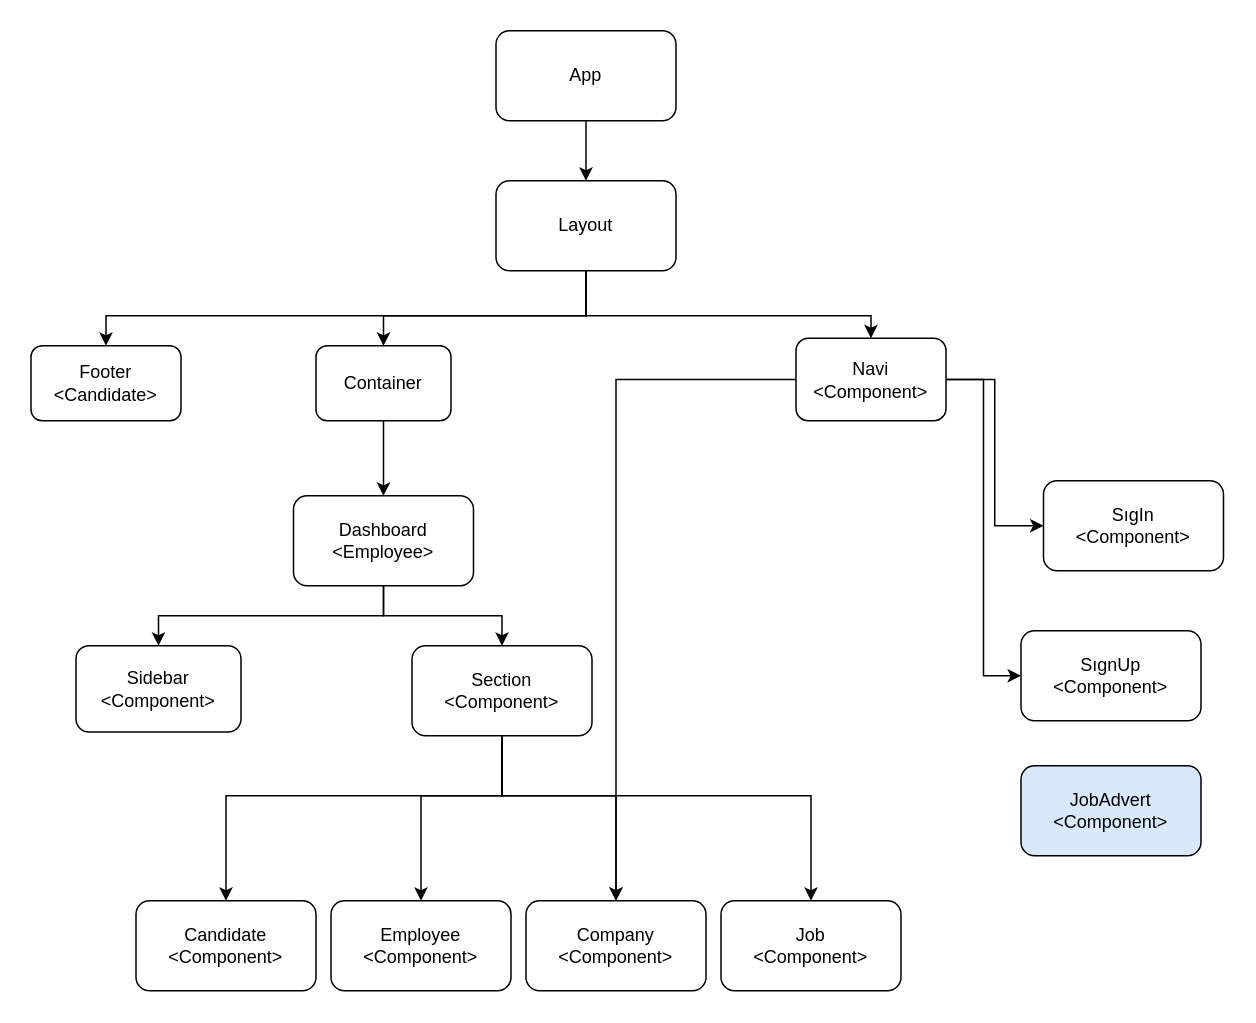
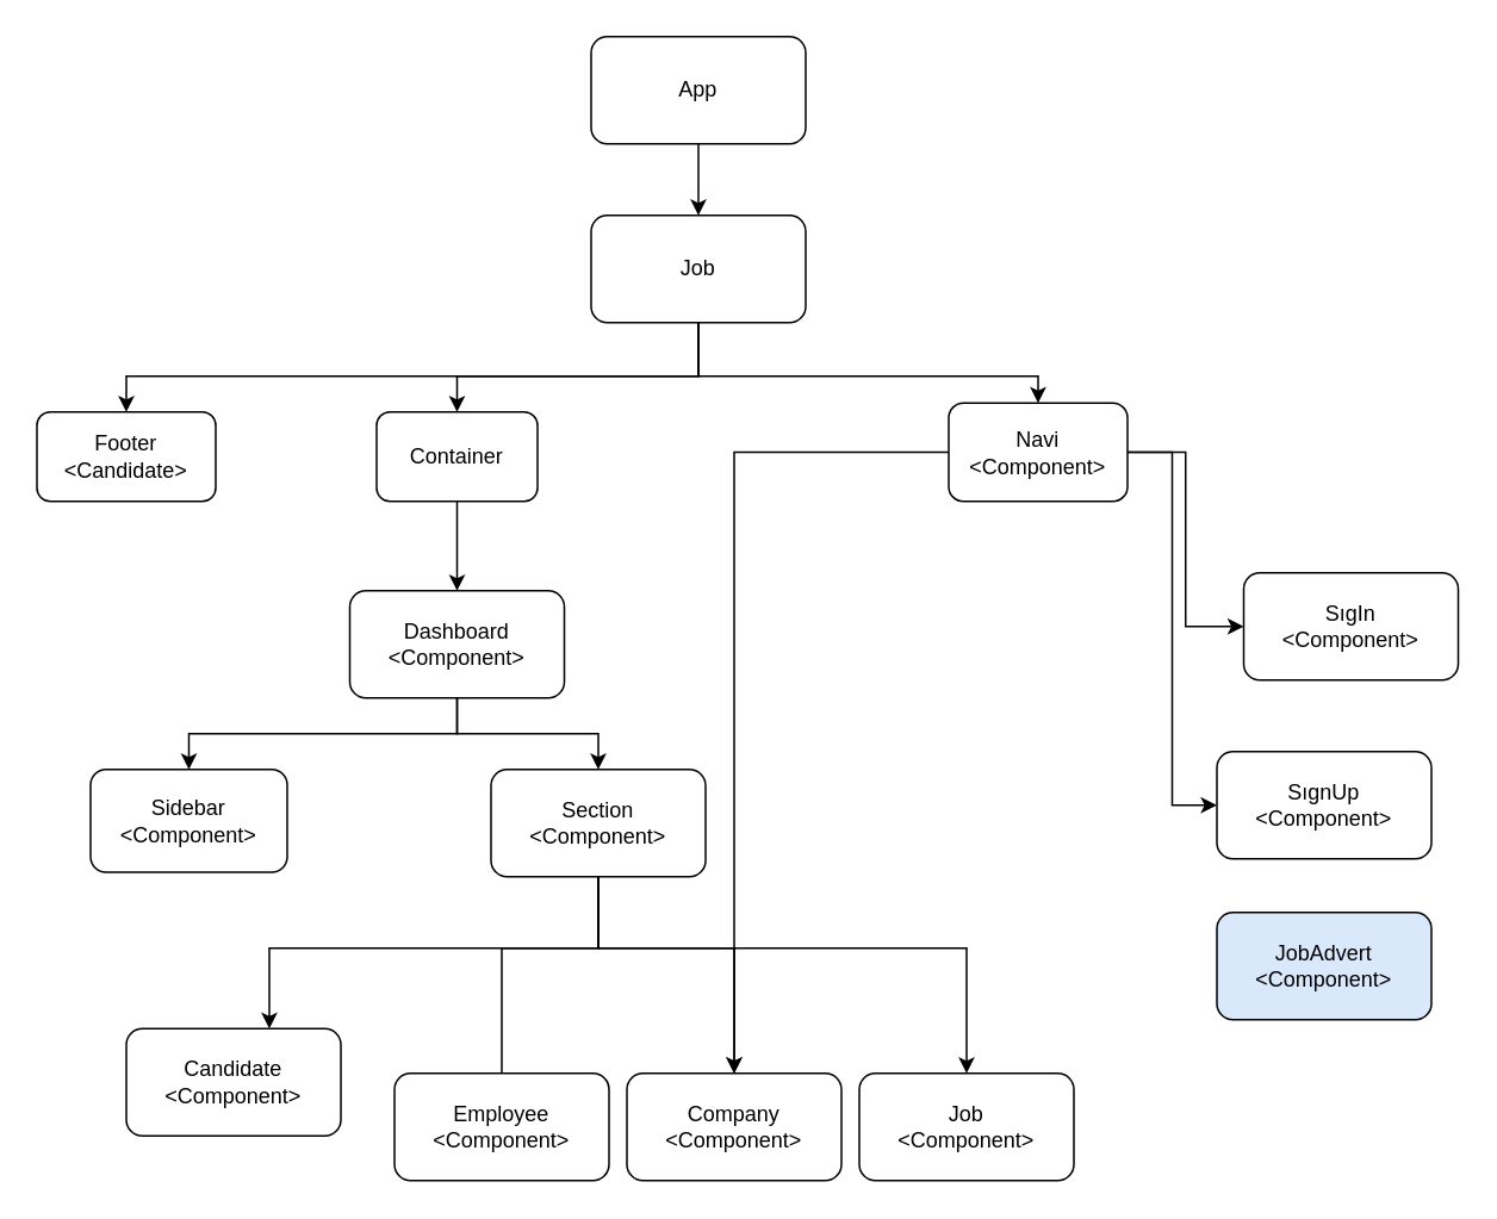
  <mxCell id="0" />
  <mxCell id="1" parent="0" />
  <mxCell id="2" style="edgeStyle=orthogonalEdgeStyle;rounded=0;orthogonalLoop=1;jettySize=auto;html=1;exitX=0.5;exitY=1;exitDx=0;exitDy=0;entryX=0.5;entryY=0;entryDx=0;entryDy=0;" parent="1" source="3" target="7" edge="1"><mxGeometry relative="1" as="geometry" /></mxCell>
  <mxCell id="3" value="App" style="rounded=1;whiteSpace=wrap;html=1;" parent="1" vertex="1"><mxGeometry x="330" y="20" width="120" height="60" as="geometry" /></mxCell>
  <mxCell id="4" style="edgeStyle=orthogonalEdgeStyle;rounded=0;orthogonalLoop=1;jettySize=auto;html=1;exitX=0.5;exitY=1;exitDx=0;exitDy=0;entryX=0.5;entryY=0;entryDx=0;entryDy=0;" parent="1" source="7" target="9" edge="1"><mxGeometry relative="1" as="geometry"><Array as="points"><mxPoint x="390" y="210" /><mxPoint x="255" y="210" /></Array></mxGeometry></mxCell>
  <mxCell id="5" style="edgeStyle=orthogonalEdgeStyle;rounded=0;orthogonalLoop=1;jettySize=auto;html=1;exitX=0.5;exitY=1;exitDx=0;exitDy=0;" parent="1" source="7" target="13" edge="1"><mxGeometry relative="1" as="geometry"><Array as="points"><mxPoint x="390" y="210" /><mxPoint x="580" y="210" /></Array></mxGeometry></mxCell>
  <mxCell id="6" style="edgeStyle=orthogonalEdgeStyle;rounded=0;orthogonalLoop=1;jettySize=auto;html=1;entryX=0.5;entryY=0;entryDx=0;entryDy=0;" parent="1" source="7" target="30" edge="1"><mxGeometry relative="1" as="geometry"><Array as="points"><mxPoint x="390" y="210" /><mxPoint x="70" y="210" /></Array></mxGeometry></mxCell>
- <mxCell id="7" value="Layout" style="rounded=1;whiteSpace=wrap;html=1;" parent="1" vertex="1"><mxGeometry x="330" y="120" width="120" height="60" as="geometry" /></mxCell>
+ <mxCell id="7" value="Job" style="rounded=1;whiteSpace=wrap;html=1;" parent="1" vertex="1"><mxGeometry x="330" y="120" width="120" height="60" as="geometry" /></mxCell>
  <mxCell id="8" style="edgeStyle=orthogonalEdgeStyle;rounded=0;orthogonalLoop=1;jettySize=auto;html=1;exitX=0.5;exitY=1;exitDx=0;exitDy=0;entryX=0.5;entryY=0;entryDx=0;entryDy=0;" parent="1" source="9" target="16" edge="1"><mxGeometry relative="1" as="geometry" /></mxCell>
  <mxCell id="9" value="Container" style="rounded=1;whiteSpace=wrap;html=1;" parent="1" vertex="1"><mxGeometry x="210" y="230" width="90" height="50" as="geometry" /></mxCell>
  <mxCell id="10" style="edgeStyle=orthogonalEdgeStyle;rounded=0;orthogonalLoop=1;jettySize=auto;html=1;entryX=0;entryY=0.5;entryDx=0;entryDy=0;" parent="1" source="13" target="23" edge="1"><mxGeometry relative="1" as="geometry" /></mxCell>
  <mxCell id="11" style="edgeStyle=orthogonalEdgeStyle;rounded=0;orthogonalLoop=1;jettySize=auto;html=1;entryX=0;entryY=0.5;entryDx=0;entryDy=0;" parent="1" source="13" target="24" edge="1"><mxGeometry relative="1" as="geometry" /></mxCell>
  <mxCell id="12" style="edgeStyle=orthogonalEdgeStyle;rounded=0;orthogonalLoop=1;jettySize=auto;html=1;" parent="1" source="13" target="28" edge="1"><mxGeometry relative="1" as="geometry" /></mxCell>
  <mxCell id="13" value="Navi&lt;br&gt;&amp;lt;Component&amp;gt;" style="rounded=1;whiteSpace=wrap;html=1;" parent="1" vertex="1"><mxGeometry x="530" y="225" width="100" height="55" as="geometry" /></mxCell>
  <mxCell id="14" style="edgeStyle=orthogonalEdgeStyle;rounded=0;orthogonalLoop=1;jettySize=auto;html=1;exitX=0.5;exitY=1;exitDx=0;exitDy=0;entryX=0.5;entryY=0;entryDx=0;entryDy=0;" parent="1" source="16" target="17" edge="1"><mxGeometry relative="1" as="geometry" /></mxCell>
  <mxCell id="15" style="edgeStyle=orthogonalEdgeStyle;rounded=0;orthogonalLoop=1;jettySize=auto;html=1;exitX=0.5;exitY=1;exitDx=0;exitDy=0;entryX=0.5;entryY=0;entryDx=0;entryDy=0;" parent="1" source="16" target="22" edge="1"><mxGeometry relative="1" as="geometry" /></mxCell>
- <mxCell id="16" value="Dashboard&lt;br&gt;&amp;lt;Employee&amp;gt;" style="rounded=1;whiteSpace=wrap;html=1;" parent="1" vertex="1"><mxGeometry x="195" y="330" width="120" height="60" as="geometry" /></mxCell>
+ <mxCell id="16" value="Dashboard&lt;br&gt;&amp;lt;Component&amp;gt;" style="rounded=1;whiteSpace=wrap;html=1;" parent="1" vertex="1"><mxGeometry x="195" y="330" width="120" height="60" as="geometry" /></mxCell>
  <mxCell id="17" value="Sidebar&lt;br&gt;&amp;lt;Component&amp;gt;" style="rounded=1;whiteSpace=wrap;html=1;" parent="1" vertex="1"><mxGeometry x="50" y="430" width="110" height="57.5" as="geometry" /></mxCell>
  <mxCell id="18" style="edgeStyle=orthogonalEdgeStyle;rounded=0;orthogonalLoop=1;jettySize=auto;html=1;" parent="1" source="22" target="26" edge="1"><mxGeometry relative="1" as="geometry"><Array as="points"><mxPoint x="334" y="530" /><mxPoint x="150" y="530" /></Array></mxGeometry></mxCell>
- <mxCell id="19" style="edgeStyle=orthogonalEdgeStyle;rounded=0;orthogonalLoop=1;jettySize=auto;html=1;" parent="1" source="22" target="27" edge="1"><mxGeometry relative="1" as="geometry"><Array as="points"><mxPoint x="334" y="530" /><mxPoint x="280" y="530" /></Array></mxGeometry></mxCell>
+ <mxCell id="19" style="edgeStyle=orthogonalEdgeStyle;rounded=0;orthogonalLoop=1;jettySize=auto;html=1;endArrow=none;" parent="1" source="22" target="27" edge="1"><mxGeometry relative="1" as="geometry"><Array as="points"><mxPoint x="334" y="530" /><mxPoint x="280" y="530" /></Array></mxGeometry></mxCell>
  <mxCell id="20" style="edgeStyle=orthogonalEdgeStyle;rounded=0;orthogonalLoop=1;jettySize=auto;html=1;entryX=0.5;entryY=0;entryDx=0;entryDy=0;" parent="1" source="22" target="28" edge="1"><mxGeometry relative="1" as="geometry"><Array as="points"><mxPoint x="334" y="530" /><mxPoint x="410" y="530" /></Array></mxGeometry></mxCell>
  <mxCell id="21" style="edgeStyle=orthogonalEdgeStyle;rounded=0;orthogonalLoop=1;jettySize=auto;html=1;entryX=0.5;entryY=0;entryDx=0;entryDy=0;" parent="1" source="22" target="29" edge="1"><mxGeometry relative="1" as="geometry"><Array as="points"><mxPoint x="334" y="530" /><mxPoint x="540" y="530" /></Array></mxGeometry></mxCell>
  <mxCell id="22" value="Section&lt;br&gt;&amp;lt;Component&amp;gt;" style="rounded=1;whiteSpace=wrap;html=1;" parent="1" vertex="1"><mxGeometry x="274" y="430" width="120" height="60" as="geometry" /></mxCell>
  <mxCell id="23" value="SıgIn&lt;br&gt;&amp;lt;Component&amp;gt;" style="rounded=1;whiteSpace=wrap;html=1;" parent="1" vertex="1"><mxGeometry x="695" y="320" width="120" height="60" as="geometry" /></mxCell>
  <mxCell id="24" value="SıgnUp&lt;br&gt;&amp;lt;Component&amp;gt;" style="rounded=1;whiteSpace=wrap;html=1;" parent="1" vertex="1"><mxGeometry x="680" y="420" width="120" height="60" as="geometry" /></mxCell>
  <mxCell id="25" value="JobAdvert&lt;br&gt;&amp;lt;Component&amp;gt;" style="rounded=1;whiteSpace=wrap;html=1;fillColor=#dae8fc;" parent="1" vertex="1"><mxGeometry x="680" y="510" width="120" height="60" as="geometry" /></mxCell>
- <mxCell id="26" value="Candidate&lt;br&gt;&amp;lt;Component&amp;gt;" style="rounded=1;whiteSpace=wrap;html=1;" parent="1" vertex="1"><mxGeometry x="90" y="600" width="120" height="60" as="geometry" /></mxCell>
+ <mxCell id="26" value="Candidate&lt;br&gt;&amp;lt;Component&amp;gt;" style="rounded=1;whiteSpace=wrap;html=1;" parent="1" vertex="1"><mxGeometry x="70" y="575" width="120" height="60" as="geometry" /></mxCell>
  <mxCell id="27" value="Employee&lt;br&gt;&amp;lt;Component&amp;gt;" style="rounded=1;whiteSpace=wrap;html=1;" parent="1" vertex="1"><mxGeometry x="220" y="600" width="120" height="60" as="geometry" /></mxCell>
  <mxCell id="28" value="Company&lt;br&gt;&amp;lt;Component&amp;gt;" style="rounded=1;whiteSpace=wrap;html=1;" parent="1" vertex="1"><mxGeometry x="350" y="600" width="120" height="60" as="geometry" /></mxCell>
  <mxCell id="29" value="Job&lt;br&gt;&amp;lt;Component&amp;gt;" style="rounded=1;whiteSpace=wrap;html=1;" parent="1" vertex="1"><mxGeometry x="480" y="600" width="120" height="60" as="geometry" /></mxCell>
  <mxCell id="30" value="Footer&lt;br&gt;&amp;lt;Candidate&amp;gt;" style="rounded=1;whiteSpace=wrap;html=1;" parent="1" vertex="1"><mxGeometry x="20" y="230" width="100" height="50" as="geometry" /></mxCell>
